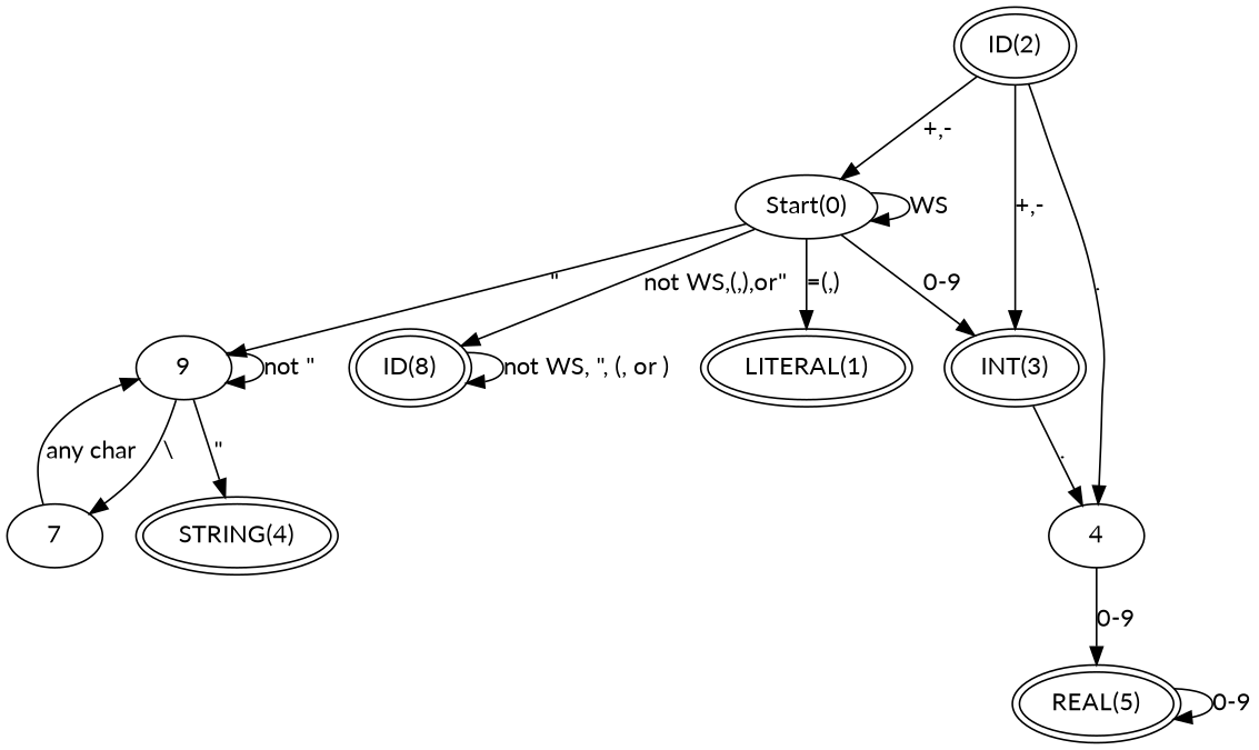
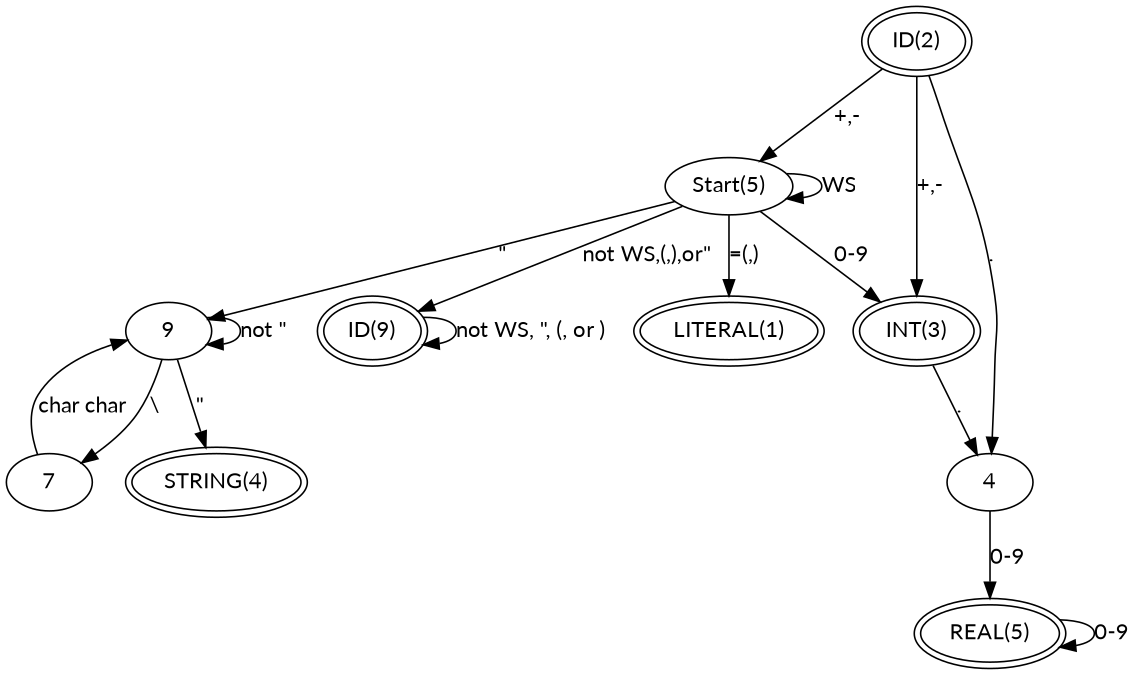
  digraph {
    fontname=Lato
    rankdir=TB
    node [fontname=Lato peripheries=2 shape=ellipse]
    edge [fontname=Lato]
-   n1 [label="Start(0)" peripheries=1]
+   n1 [label="Start(5)" peripheries=1]
    n2 [label="LITERAL(1)"]
    n3 [label="INT(3)"]
    n4 [label=9 peripheries=1]
-   n5 [label="ID(8)"]
+   n5 [label="ID(9)"]
    n6 [label="ID(2)"]
    n7 [label=4 peripheries=1]
    n8 [label=7 peripheries=1]
    n9 [label="STRING(4)"]
    n10 [label="REAL(5)"]
    n1 -> n1 [label=WS]
    n1 -> n2 [label="=(,)"]
    n1 -> n3 [label="0-9"]
    n1 -> n4 [label="\""]
    n1 -> n5 [label="not WS,(,),or\""]
    n3 -> n7 [label="."]
    n4 -> n4 [label="not \""]
    n4 -> n8 [label="\\"]
    n4 -> n9 [label="\""]
    n5 -> n5 [label="not WS, \", (, or )"]
    n6 -> n1 [label="+,-"]
    n6 -> n3 [label="+,-"]
    n6 -> n7 [label="."]
    n7 -> n10 [label="0-9"]
-   n8 -> n4 [label="any char"]
+   n8 -> n4 [label="char char"]
    n10 -> n10 [label="0-9"]
  }
